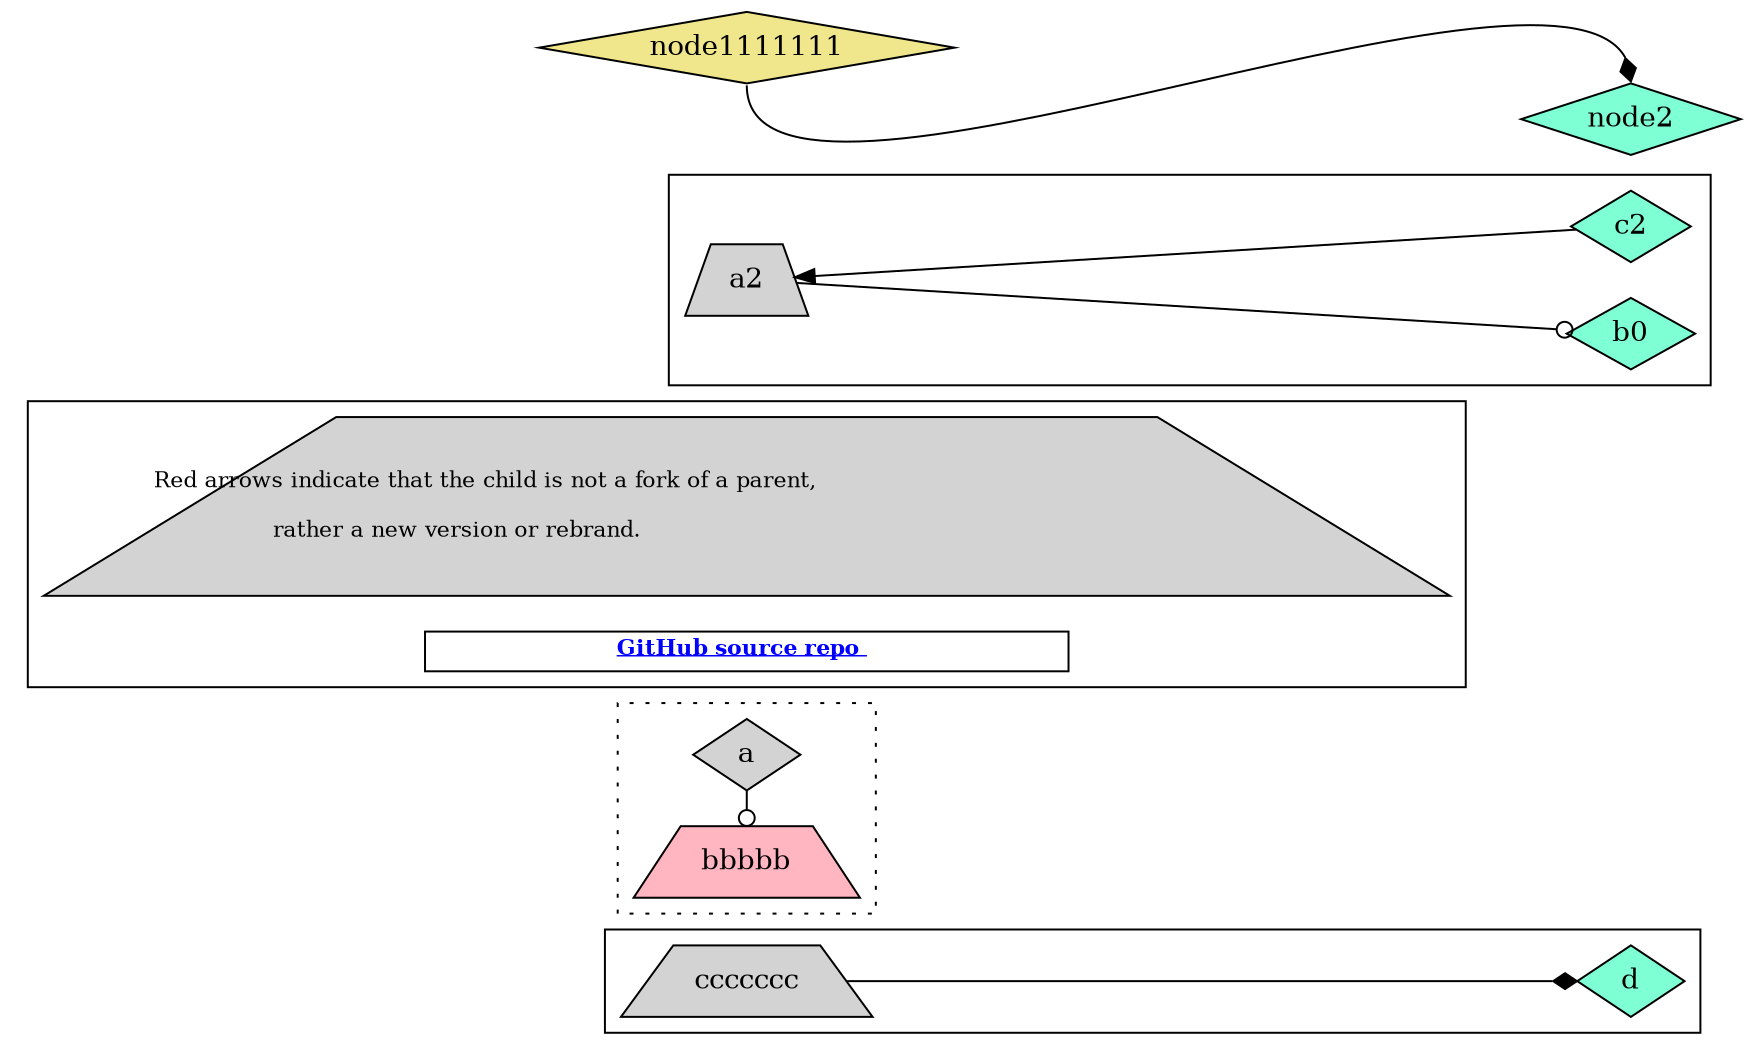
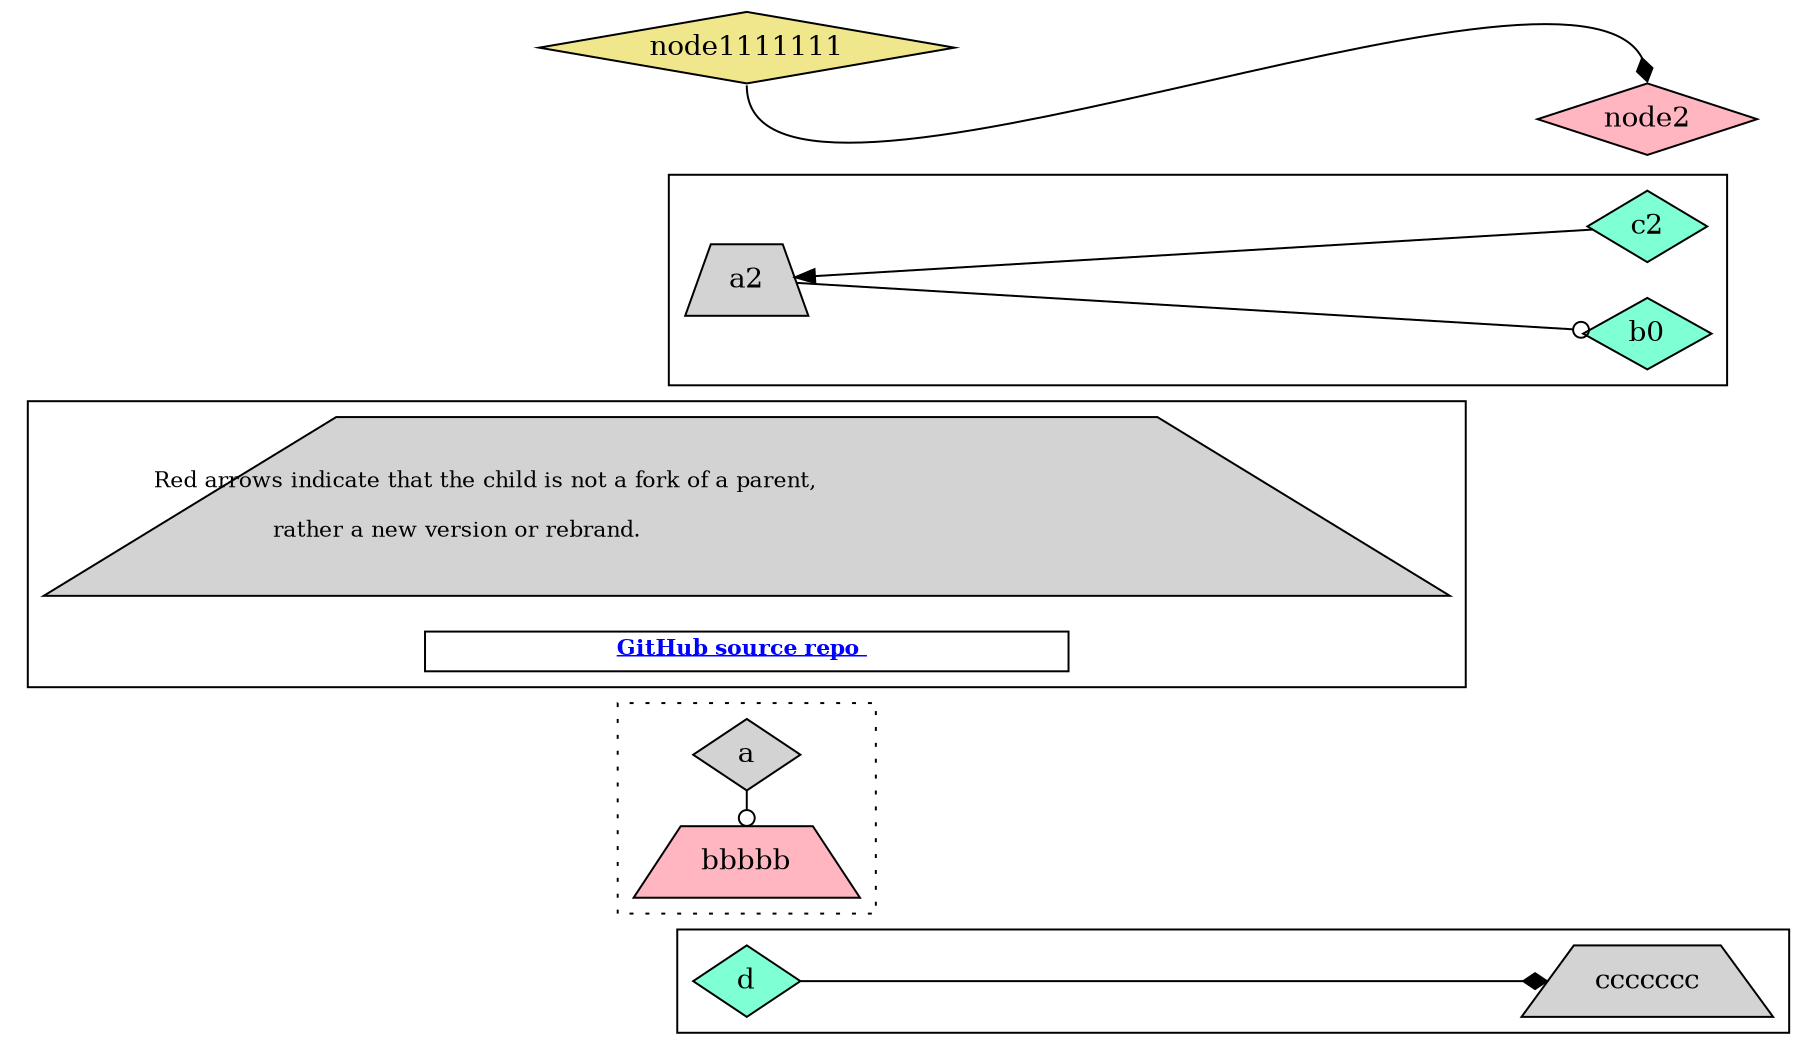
  digraph {
    rankdir=LR
    node [fillcolor=lightgrey shape=diamond style=filled]
    edge [arrowhead=diamond]
    ccccccc [shape=trapezium]
    d [fillcolor=aquamarine]
    a
    bbbbb [fillcolor=lightpink shape=trapezium]
    n5 [constraint=false fontsize=11 height=.08 label="Red arrows indicate that the child is not a fork of a parent, \l\n		rather a new version or rebrand.\l" shape=trapezium style="solid,filled" width=4.5]
    n6 [constraint=false fontsize=11 height=.08 label=<<b><u><font color="blue" style="font-weight: bold; text-align: left; align: left;">GitHub source repo </font></u></b> > shape=rectangle style=solid width=4.5 fillcolor=""]
    a2 [shape=trapezium]
    n8 [fillcolor=aquamarine label=b0]
    c2 [fillcolor=aquamarine]
    node1111111 [fillcolor=khaki]
-   node2 [fillcolor=aquamarine]
+   node2 [fillcolor=lightpink]
    subgraph cluster_1 {
      ccccccc
      d
    }
    subgraph cluster_2 {
      style=dotted
      a
      bbbbb
    }
    subgraph cluster_3 {
      labeljust=l
      n5
      n6
    }
    subgraph cluster_4 {
      a2
      n8
      c2
    }
-   ccccccc -> d
+   d -> ccccccc
    a -> bbbbb [arrowhead=odot constraint=false]
    a2 -> n8 [arrowhead=odot]
    a2 -> c2 [dir=back arrowhead=""]
    node1111111 -> node2 [headport=n splines=ortho tailport=s]
  }
